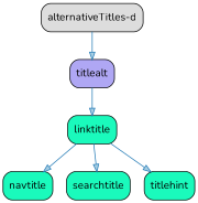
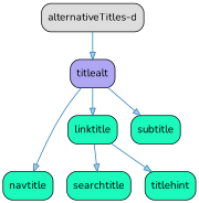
  strict digraph {
    fontname=Nunito
    node [fillcolor="#1AFABC" fontname=Nunito shape=Mrecord style=filled]
    edge [color="#1f78b4" fillcolor="#a6cee3" fontname=Nunito]
    n1 [fillcolor="#DDDDDD" label="alternativeTitles-d"]
    n2 [fillcolor="#AFA7F4" label=titlealt]
    n3 [label=navtitle]
    n4 [label=linktitle]
+   n5 [label=subtitle]
    n6 [label=searchtitle]
    n7 [label=titlehint]
    n1 -> n2
-   n4 -> n3
+   n2 -> n3
    n2 -> n4
+   n2 -> n5
    n4 -> n6
    n4 -> n7
  }
